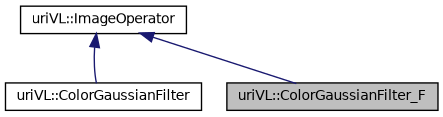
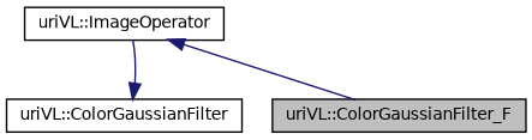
  digraph {
    node [color=black fillcolor=white fontname=Helvetica fontsize=10 shape=record style=filled]
    edge [color=midnightblue dir=back fontname=Helvetica fontsize=10 labelfontname=Helvetica labelfontsize=10 style=solid]
    n1 [fillcolor=grey75 fontcolor=black height=0.2 label="uriVL::ColorGaussianFilter_F" width=0.4]
    n2 [height=0.2 label="uriVL::ColorGaussianFilter" width=0.4]
    n3 [height=0.2 label="uriVL::ImageOperator" width=0.4]
    n3 -> n1
-   n3 -> n2
+   n2 -> n3
  }
